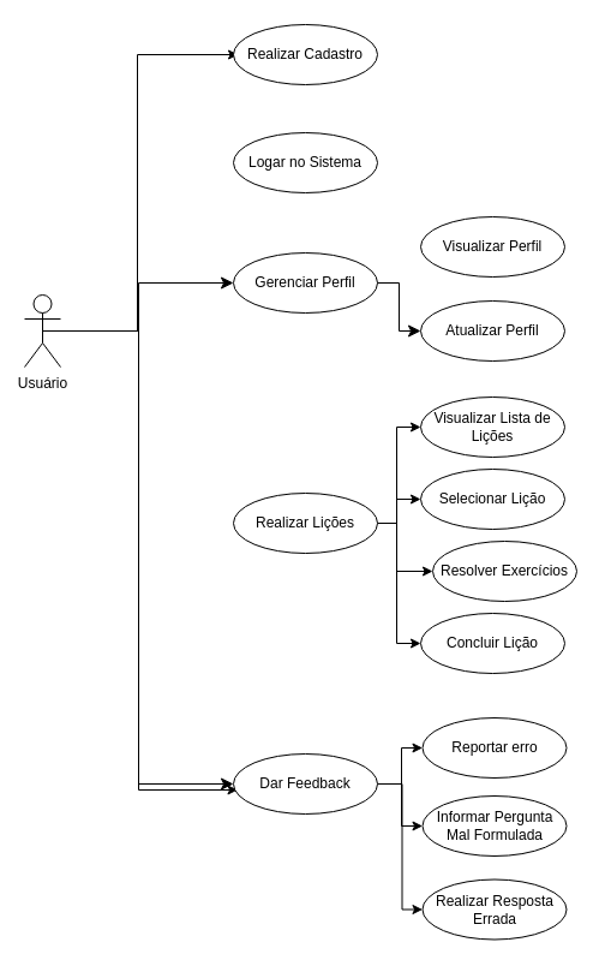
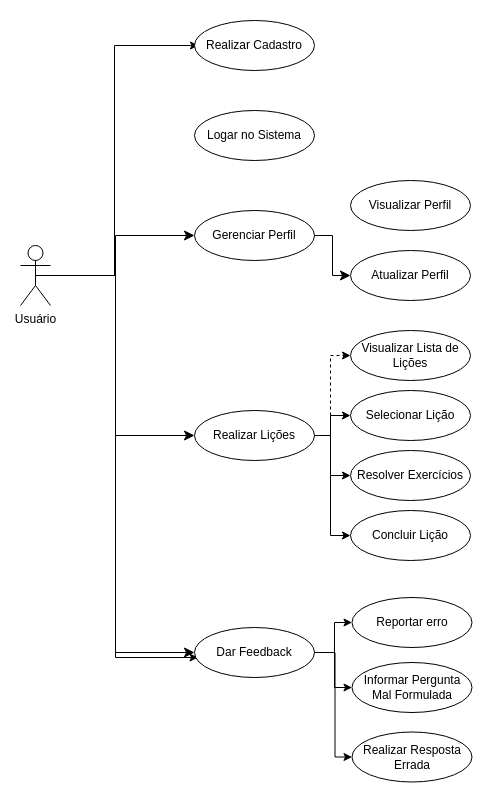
  <mxCell id="0" />
  <mxCell id="1" parent="0" />
  <mxCell id="2" style="edgeStyle=orthogonalEdgeStyle;rounded=0;orthogonalLoop=1;jettySize=auto;html=1;exitX=0.5;exitY=0.5;exitDx=0;exitDy=0;exitPerimeter=0;entryX=0;entryY=0.5;entryDx=0;entryDy=0;" edge="1" parent="1"><mxGeometry relative="1" as="geometry"><mxPoint x="39" y="275" as="sourcePoint" /><mxPoint x="198" y="45" as="targetPoint" /><Array as="points"><mxPoint x="114" y="275" /><mxPoint x="114" y="45" /></Array></mxGeometry></mxCell>
  <mxCell id="3" style="edgeStyle=orthogonalEdgeStyle;rounded=0;orthogonalLoop=1;jettySize=auto;html=1;exitX=0.5;exitY=0.5;exitDx=0;exitDy=0;exitPerimeter=0;entryX=0;entryY=0.5;entryDx=0;entryDy=0;" edge="1" parent="1" source="4"><mxGeometry relative="1" as="geometry"><mxPoint x="36.5" y="427" as="sourcePoint" /><mxPoint x="197.5" y="657" as="targetPoint" /><Array as="points"><mxPoint x="115" y="275" /><mxPoint x="115" y="657" /></Array></mxGeometry></mxCell>
  <mxCell id="4" value="Usuário" style="shape=umlActor;verticalLabelPosition=bottom;verticalAlign=top;html=1;outlineConnect=0;" vertex="1" parent="1"><mxGeometry x="20" y="245" width="30" height="60" as="geometry" /></mxCell>
  <mxCell id="5" value="Logar no Sistema" style="ellipse;whiteSpace=wrap;html=1;" vertex="1" parent="1"><mxGeometry x="194" y="110" width="120" height="50" as="geometry" /></mxCell>
  <mxCell id="6" value="Gerenciar Perfil" style="ellipse;whiteSpace=wrap;html=1;" vertex="1" parent="1"><mxGeometry x="194" y="210" width="120" height="50" as="geometry" /></mxCell>
- <mxCell id="7" style="edgeStyle=orthogonalEdgeStyle;rounded=0;orthogonalLoop=1;jettySize=auto;html=1;exitX=1;exitY=0.5;exitDx=0;exitDy=0;entryX=0;entryY=0.5;entryDx=0;entryDy=0;" edge="1" parent="1" source="11" target="26"><mxGeometry relative="1" as="geometry"><Array as="points"><mxPoint x="330" y="435" /><mxPoint x="330" y="355" /></Array></mxGeometry></mxCell>
+ <mxCell id="7" style="edgeStyle=orthogonalEdgeStyle;rounded=0;orthogonalLoop=1;jettySize=auto;html=1;exitX=1;exitY=0.5;exitDx=0;exitDy=0;entryX=0;entryY=0.5;entryDx=0;entryDy=0;dashed=1;" edge="1" parent="1" source="11" target="26"><mxGeometry relative="1" as="geometry"><Array as="points"><mxPoint x="330" y="435" /><mxPoint x="330" y="355" /></Array></mxGeometry></mxCell>
  <mxCell id="8" style="edgeStyle=orthogonalEdgeStyle;rounded=0;orthogonalLoop=1;jettySize=auto;html=1;exitX=1;exitY=0.5;exitDx=0;exitDy=0;" edge="1" parent="1" source="11" target="27"><mxGeometry relative="1" as="geometry"><Array as="points"><mxPoint x="330" y="435" /><mxPoint x="330" y="415" /></Array></mxGeometry></mxCell>
  <mxCell id="9" style="edgeStyle=orthogonalEdgeStyle;rounded=0;orthogonalLoop=1;jettySize=auto;html=1;exitX=1;exitY=0.5;exitDx=0;exitDy=0;" edge="1" parent="1" source="11" target="28"><mxGeometry relative="1" as="geometry"><Array as="points"><mxPoint x="330" y="435" /><mxPoint x="330" y="475" /></Array></mxGeometry></mxCell>
  <mxCell id="10" style="edgeStyle=orthogonalEdgeStyle;rounded=0;orthogonalLoop=1;jettySize=auto;html=1;exitX=1;exitY=0.5;exitDx=0;exitDy=0;entryX=0;entryY=0.5;entryDx=0;entryDy=0;" edge="1" parent="1" source="11" target="29"><mxGeometry relative="1" as="geometry"><Array as="points"><mxPoint x="330" y="435" /><mxPoint x="330" y="535" /></Array></mxGeometry></mxCell>
  <mxCell id="11" value="Realizar Lições" style="ellipse;whiteSpace=wrap;html=1;" vertex="1" parent="1"><mxGeometry x="194" y="410" width="120" height="50" as="geometry" /></mxCell>
  <mxCell id="12" value="Visualizar Perfil" style="ellipse;whiteSpace=wrap;html=1;" vertex="1" parent="1"><mxGeometry x="350" y="180" width="120" height="50" as="geometry" /></mxCell>
  <mxCell id="13" value="Atualizar Perfil" style="ellipse;whiteSpace=wrap;html=1;" vertex="1" parent="1"><mxGeometry x="350" y="250" width="120" height="50" as="geometry" /></mxCell>
  <mxCell id="14" value="" style="edgeStyle=elbowEdgeStyle;elbow=horizontal;endArrow=classic;html=1;curved=0;rounded=0;endSize=8;startSize=8;" edge="1" parent="1" source="6" target="13"><mxGeometry width="50" height="50" relative="1" as="geometry"><mxPoint x="210" y="320" as="sourcePoint" /><mxPoint x="260" y="270" as="targetPoint" /></mxGeometry></mxCell>
+ <mxCell id="15" value="" style="edgeStyle=elbowEdgeStyle;elbow=horizontal;endArrow=classic;html=1;curved=0;rounded=0;endSize=8;startSize=8;exitX=0.5;exitY=0.5;exitDx=0;exitDy=0;exitPerimeter=0;" edge="1" parent="1" source="4" target="11"><mxGeometry width="50" height="50" relative="1" as="geometry"><mxPoint x="210" y="400" as="sourcePoint" /><mxPoint x="260" y="350" as="targetPoint" /></mxGeometry></mxCell>
  <mxCell id="16" value="" style="edgeStyle=elbowEdgeStyle;elbow=horizontal;endArrow=classic;html=1;curved=0;rounded=0;endSize=8;startSize=8;exitX=0.5;exitY=0.5;exitDx=0;exitDy=0;exitPerimeter=0;" edge="1" parent="1" source="4" target="6"><mxGeometry width="50" height="50" relative="1" as="geometry"><mxPoint x="210" y="400" as="sourcePoint" /><mxPoint x="260" y="350" as="targetPoint" /></mxGeometry></mxCell>
  <mxCell id="17" value="" style="edgeStyle=elbowEdgeStyle;elbow=horizontal;endArrow=classic;html=1;curved=0;rounded=0;endSize=8;startSize=8;exitX=0.5;exitY=0.5;exitDx=0;exitDy=0;exitPerimeter=0;" edge="1" parent="1" source="4" target="22"><mxGeometry width="50" height="50" relative="1" as="geometry"><mxPoint x="210" y="400" as="sourcePoint" /><mxPoint x="200" y="320" as="targetPoint" /></mxGeometry></mxCell>
  <mxCell id="18" value="Realizar Cadastro" style="ellipse;whiteSpace=wrap;html=1;" vertex="1" parent="1"><mxGeometry x="194" width="120" height="50" as="geometry" y="20" /></mxCell>
  <mxCell id="19" style="edgeStyle=orthogonalEdgeStyle;rounded=0;orthogonalLoop=1;jettySize=auto;html=1;exitX=1;exitY=0.5;exitDx=0;exitDy=0;" edge="1" parent="1" source="22" target="23"><mxGeometry relative="1" as="geometry" /></mxCell>
  <mxCell id="20" style="edgeStyle=orthogonalEdgeStyle;rounded=0;orthogonalLoop=1;jettySize=auto;html=1;exitX=1;exitY=0.5;exitDx=0;exitDy=0;" edge="1" parent="1" source="22" target="24"><mxGeometry relative="1" as="geometry" /></mxCell>
  <mxCell id="21" style="edgeStyle=orthogonalEdgeStyle;rounded=0;orthogonalLoop=1;jettySize=auto;html=1;exitX=1;exitY=0.5;exitDx=0;exitDy=0;entryX=0;entryY=0.5;entryDx=0;entryDy=0;" edge="1" parent="1" source="22" target="25"><mxGeometry relative="1" as="geometry"><Array as="points"><mxPoint x="334.5" y="652" /><mxPoint x="334.5" y="757" /></Array></mxGeometry></mxCell>
  <mxCell id="22" value="Dar Feedback" style="ellipse;whiteSpace=wrap;html=1;" vertex="1" parent="1"><mxGeometry x="194" y="627" width="120" height="50" as="geometry" /></mxCell>
  <mxCell id="23" value="Reportar erro" style="ellipse;whiteSpace=wrap;html=1;" vertex="1" parent="1"><mxGeometry x="351.5" y="597" width="120" height="50" as="geometry" /></mxCell>
  <mxCell id="24" value="Informar Pergunta Mal Formulada" style="ellipse;whiteSpace=wrap;html=1;" vertex="1" parent="1"><mxGeometry x="351.5" y="662" width="120" height="50" as="geometry" /></mxCell>
  <mxCell id="25" value="Realizar Resposta Errada" style="ellipse;whiteSpace=wrap;html=1;" vertex="1" parent="1"><mxGeometry x="351.5" y="731.5" width="120" height="50" as="geometry" /></mxCell>
  <mxCell id="26" value="Visualizar Lista de Lições" style="ellipse;whiteSpace=wrap;html=1;" vertex="1" parent="1"><mxGeometry x="350" y="330" width="120" height="50" as="geometry" /></mxCell>
  <mxCell id="27" value="Selecionar Lição" style="ellipse;whiteSpace=wrap;html=1;" vertex="1" parent="1"><mxGeometry x="350" y="390" width="120" height="50" as="geometry" /></mxCell>
- <mxCell id="28" value="Resolver Exercícios" style="ellipse;whiteSpace=wrap;html=1;" vertex="1" parent="1"><mxGeometry x="360" y="450" width="120" height="50" as="geometry" /></mxCell>
+ <mxCell id="28" value="Resolver Exercícios" style="ellipse;whiteSpace=wrap;html=1;" vertex="1" parent="1"><mxGeometry x="350" y="450" width="120" height="50" as="geometry" /></mxCell>
  <mxCell id="29" value="Concluir Lição" style="ellipse;whiteSpace=wrap;html=1;" vertex="1" parent="1"><mxGeometry x="350" y="510" width="120" height="50" as="geometry" /></mxCell>
